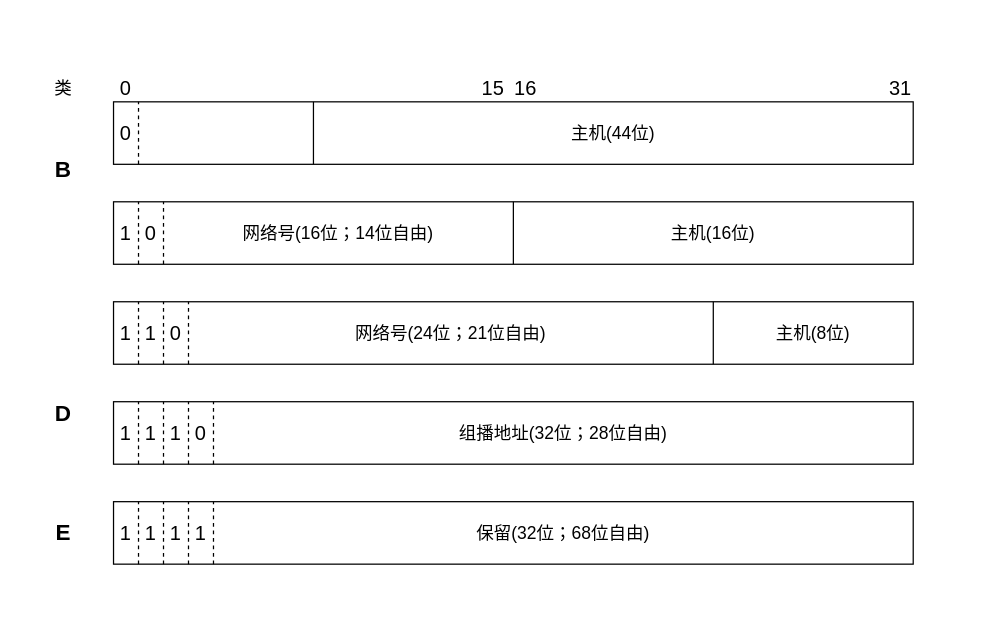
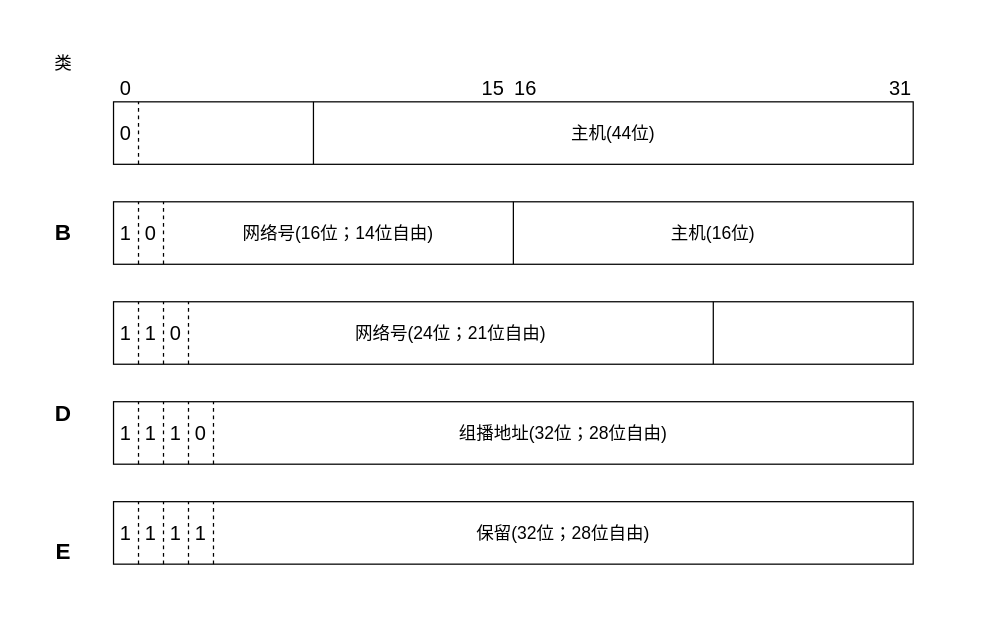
  <mxCell id="0" />
  <mxCell id="1" parent="0" />
  <mxCell id="2" value="" style="rounded=0;whiteSpace=wrap;html=1;strokeColor=none;" vertex="1" parent="1"><mxGeometry x="20" y="20" width="760" height="471" as="geometry" /></mxCell>
  <mxCell id="3" value="" style="group" vertex="1" connectable="0" parent="1"><mxGeometry x="90" y="81" width="640" height="50" as="geometry" /></mxCell>
  <mxCell id="4" value="" style="rounded=0;whiteSpace=wrap;html=1;" vertex="1" parent="3"><mxGeometry width="640" height="50" as="geometry" /></mxCell>
  <mxCell id="5" value="" style="endArrow=none;dashed=1;html=1;" edge="1" parent="3"><mxGeometry width="50" height="50" relative="1" as="geometry"><mxPoint x="20" y="50" as="sourcePoint" /><mxPoint x="20" as="targetPoint" /></mxGeometry></mxCell>
  <mxCell id="6" value="" style="endArrow=none;html=1;" edge="1" parent="3"><mxGeometry width="50" height="50" relative="1" as="geometry"><mxPoint x="160" y="50" as="sourcePoint" /><mxPoint x="160" as="targetPoint" /></mxGeometry></mxCell>
  <mxCell id="7" value="&lt;font style=&quot;font-size: 16px&quot;&gt;0&lt;/font&gt;" style="text;html=1;strokeColor=none;fillColor=none;align=center;verticalAlign=middle;whiteSpace=wrap;rounded=0;" vertex="1" parent="3"><mxGeometry y="15" width="20" height="20" as="geometry" /></mxCell>
  <mxCell id="8" value="&lt;font style=&quot;font-size: 14px&quot;&gt;主机(44位)&lt;br&gt;&lt;/font&gt;" style="text;html=1;strokeColor=none;fillColor=none;align=center;verticalAlign=middle;whiteSpace=wrap;rounded=0;" vertex="1" parent="3"><mxGeometry x="160" width="480" height="50" as="geometry" /></mxCell>
  <mxCell id="9" value="" style="group" vertex="1" connectable="0" parent="1"><mxGeometry x="90" y="161" width="640" height="50" as="geometry" /></mxCell>
  <mxCell id="10" value="" style="rounded=0;whiteSpace=wrap;html=1;" vertex="1" parent="9"><mxGeometry width="640" height="50" as="geometry" /></mxCell>
  <mxCell id="11" value="" style="endArrow=none;dashed=1;html=1;" edge="1" parent="9"><mxGeometry width="50" height="50" relative="1" as="geometry"><mxPoint x="20" y="50" as="sourcePoint" /><mxPoint x="20" as="targetPoint" /></mxGeometry></mxCell>
  <mxCell id="12" value="" style="endArrow=none;html=1;" edge="1" parent="9"><mxGeometry width="50" height="50" relative="1" as="geometry"><mxPoint x="320" y="50" as="sourcePoint" /><mxPoint x="320" as="targetPoint" /></mxGeometry></mxCell>
  <mxCell id="13" value="&lt;span style=&quot;font-size: 16px&quot;&gt;1&lt;/span&gt;" style="text;html=1;strokeColor=none;fillColor=none;align=center;verticalAlign=middle;whiteSpace=wrap;rounded=0;" vertex="1" parent="9"><mxGeometry y="15" width="20" height="20" as="geometry" /></mxCell>
  <mxCell id="14" value="&lt;font style=&quot;font-size: 14px&quot;&gt;网络号(16位；14位自由)&lt;/font&gt;" style="text;html=1;strokeColor=none;fillColor=none;align=center;verticalAlign=middle;whiteSpace=wrap;rounded=0;" vertex="1" parent="9"><mxGeometry x="40" width="280" height="50" as="geometry" /></mxCell>
  <mxCell id="15" value="&lt;font style=&quot;font-size: 14px&quot;&gt;主机(16位)&lt;br&gt;&lt;/font&gt;" style="text;html=1;strokeColor=none;fillColor=none;align=center;verticalAlign=middle;whiteSpace=wrap;rounded=0;" vertex="1" parent="9"><mxGeometry x="320" width="320" height="50" as="geometry" /></mxCell>
  <mxCell id="16" value="" style="endArrow=none;dashed=1;html=1;" edge="1" parent="9"><mxGeometry width="50" height="50" relative="1" as="geometry"><mxPoint x="40" y="50" as="sourcePoint" /><mxPoint x="40" as="targetPoint" /></mxGeometry></mxCell>
  <mxCell id="17" value="&lt;font style=&quot;font-size: 16px&quot;&gt;0&lt;/font&gt;" style="text;html=1;strokeColor=none;fillColor=none;align=center;verticalAlign=middle;whiteSpace=wrap;rounded=0;" vertex="1" parent="9"><mxGeometry x="20" y="15" width="20" height="20" as="geometry" /></mxCell>
  <mxCell id="18" value="" style="group" vertex="1" connectable="0" parent="1"><mxGeometry x="90" y="241" width="640" height="50" as="geometry" /></mxCell>
  <mxCell id="19" value="" style="rounded=0;whiteSpace=wrap;html=1;" vertex="1" parent="18"><mxGeometry width="640" height="50" as="geometry" /></mxCell>
  <mxCell id="20" value="" style="endArrow=none;dashed=1;html=1;" edge="1" parent="18"><mxGeometry width="50" height="50" relative="1" as="geometry"><mxPoint x="20" y="50" as="sourcePoint" /><mxPoint x="20" as="targetPoint" /></mxGeometry></mxCell>
  <mxCell id="21" value="" style="endArrow=none;html=1;" edge="1" parent="18"><mxGeometry width="50" height="50" relative="1" as="geometry"><mxPoint x="480" y="50" as="sourcePoint" /><mxPoint x="480" as="targetPoint" /></mxGeometry></mxCell>
  <mxCell id="22" value="&lt;span style=&quot;font-size: 16px&quot;&gt;1&lt;/span&gt;" style="text;html=1;strokeColor=none;fillColor=none;align=center;verticalAlign=middle;whiteSpace=wrap;rounded=0;" vertex="1" parent="18"><mxGeometry y="15" width="20" height="20" as="geometry" /></mxCell>
  <mxCell id="23" value="&lt;font style=&quot;font-size: 14px&quot;&gt;网络号(24位；21位自由)&lt;/font&gt;" style="text;html=1;strokeColor=none;fillColor=none;align=center;verticalAlign=middle;whiteSpace=wrap;rounded=0;" vertex="1" parent="18"><mxGeometry x="60" width="420" height="50" as="geometry" /></mxCell>
- <mxCell id="24" value="&lt;font style=&quot;font-size: 14px&quot;&gt;主机(8位)&lt;br&gt;&lt;/font&gt;" style="text;html=1;strokeColor=none;fillColor=none;align=center;verticalAlign=middle;whiteSpace=wrap;rounded=0;" vertex="1" parent="18"><mxGeometry x="480" width="160" height="50" as="geometry" /></mxCell>
  <mxCell id="25" value="" style="endArrow=none;dashed=1;html=1;" edge="1" parent="18"><mxGeometry width="50" height="50" relative="1" as="geometry"><mxPoint x="40" y="50" as="sourcePoint" /><mxPoint x="40" as="targetPoint" /></mxGeometry></mxCell>
  <mxCell id="26" value="&lt;font style=&quot;font-size: 16px&quot;&gt;0&lt;/font&gt;" style="text;html=1;strokeColor=none;fillColor=none;align=center;verticalAlign=middle;whiteSpace=wrap;rounded=0;" vertex="1" parent="18"><mxGeometry x="40" y="15" width="20" height="20" as="geometry" /></mxCell>
  <mxCell id="27" value="" style="endArrow=none;dashed=1;html=1;" edge="1" parent="18"><mxGeometry width="50" height="50" relative="1" as="geometry"><mxPoint x="60" y="50" as="sourcePoint" /><mxPoint x="60" as="targetPoint" /></mxGeometry></mxCell>
  <mxCell id="28" value="&lt;span style=&quot;font-size: 16px&quot;&gt;1&lt;/span&gt;" style="text;html=1;strokeColor=none;fillColor=none;align=center;verticalAlign=middle;whiteSpace=wrap;rounded=0;" vertex="1" parent="18"><mxGeometry x="20" y="15" width="20" height="20" as="geometry" /></mxCell>
  <mxCell id="29" value="" style="group" vertex="1" connectable="0" parent="1"><mxGeometry x="90" y="321" width="640" height="50" as="geometry" /></mxCell>
  <mxCell id="30" value="" style="rounded=0;whiteSpace=wrap;html=1;" vertex="1" parent="29"><mxGeometry width="640" height="50" as="geometry" /></mxCell>
  <mxCell id="31" value="" style="endArrow=none;dashed=1;html=1;" edge="1" parent="29"><mxGeometry width="50" height="50" relative="1" as="geometry"><mxPoint x="20" y="50" as="sourcePoint" /><mxPoint x="20" as="targetPoint" /></mxGeometry></mxCell>
  <mxCell id="32" value="&lt;span style=&quot;font-size: 16px&quot;&gt;1&lt;/span&gt;" style="text;html=1;strokeColor=none;fillColor=none;align=center;verticalAlign=middle;whiteSpace=wrap;rounded=0;" vertex="1" parent="29"><mxGeometry y="15" width="20" height="20" as="geometry" /></mxCell>
  <mxCell id="33" value="&lt;font style=&quot;font-size: 14px&quot;&gt;组播地址(32位；28位自由)&lt;br&gt;&lt;/font&gt;" style="text;html=1;strokeColor=none;fillColor=none;align=center;verticalAlign=middle;whiteSpace=wrap;rounded=0;" vertex="1" parent="29"><mxGeometry x="80" width="560" height="50" as="geometry" /></mxCell>
  <mxCell id="34" value="" style="endArrow=none;dashed=1;html=1;" edge="1" parent="29"><mxGeometry width="50" height="50" relative="1" as="geometry"><mxPoint x="40" y="50" as="sourcePoint" /><mxPoint x="40" as="targetPoint" /></mxGeometry></mxCell>
  <mxCell id="35" value="" style="endArrow=none;dashed=1;html=1;" edge="1" parent="29"><mxGeometry width="50" height="50" relative="1" as="geometry"><mxPoint x="60" y="50" as="sourcePoint" /><mxPoint x="60" as="targetPoint" /></mxGeometry></mxCell>
  <mxCell id="36" value="" style="endArrow=none;dashed=1;html=1;" edge="1" parent="29"><mxGeometry width="50" height="50" relative="1" as="geometry"><mxPoint x="80" y="50" as="sourcePoint" /><mxPoint x="80" as="targetPoint" /></mxGeometry></mxCell>
  <mxCell id="37" value="&lt;span style=&quot;font-size: 16px&quot;&gt;1&lt;/span&gt;" style="text;html=1;strokeColor=none;fillColor=none;align=center;verticalAlign=middle;whiteSpace=wrap;rounded=0;" vertex="1" parent="29"><mxGeometry x="20" y="15" width="20" height="20" as="geometry" /></mxCell>
  <mxCell id="38" value="&lt;span style=&quot;font-size: 16px&quot;&gt;1&lt;/span&gt;" style="text;html=1;strokeColor=none;fillColor=none;align=center;verticalAlign=middle;whiteSpace=wrap;rounded=0;" vertex="1" parent="29"><mxGeometry x="40" y="15" width="20" height="20" as="geometry" /></mxCell>
  <mxCell id="39" value="&lt;span style=&quot;font-size: 16px&quot;&gt;0&lt;/span&gt;" style="text;html=1;strokeColor=none;fillColor=none;align=center;verticalAlign=middle;whiteSpace=wrap;rounded=0;" vertex="1" parent="29"><mxGeometry x="60" y="15" width="20" height="20" as="geometry" /></mxCell>
  <mxCell id="40" value="" style="group" vertex="1" connectable="0" parent="1"><mxGeometry x="90" y="401" width="640" height="50" as="geometry" /></mxCell>
  <mxCell id="41" value="" style="rounded=0;whiteSpace=wrap;html=1;" vertex="1" parent="40"><mxGeometry width="640" height="50" as="geometry" /></mxCell>
  <mxCell id="42" value="" style="endArrow=none;dashed=1;html=1;" edge="1" parent="40"><mxGeometry width="50" height="50" relative="1" as="geometry"><mxPoint x="20" y="50" as="sourcePoint" /><mxPoint x="20" as="targetPoint" /></mxGeometry></mxCell>
  <mxCell id="43" value="&lt;span style=&quot;font-size: 16px&quot;&gt;1&lt;/span&gt;" style="text;html=1;strokeColor=none;fillColor=none;align=center;verticalAlign=middle;whiteSpace=wrap;rounded=0;" vertex="1" parent="40"><mxGeometry y="15" width="20" height="20" as="geometry" /></mxCell>
- <mxCell id="44" value="&lt;font style=&quot;font-size: 14px&quot;&gt;保留(32位；68位自由)&lt;br&gt;&lt;/font&gt;" style="text;html=1;strokeColor=none;fillColor=none;align=center;verticalAlign=middle;whiteSpace=wrap;rounded=0;" vertex="1" parent="40"><mxGeometry x="80" width="560" height="50" as="geometry" /></mxCell>
+ <mxCell id="44" value="&lt;font style=&quot;font-size: 14px&quot;&gt;保留(32位；28位自由)&lt;br&gt;&lt;/font&gt;" style="text;html=1;strokeColor=none;fillColor=none;align=center;verticalAlign=middle;whiteSpace=wrap;rounded=0;" vertex="1" parent="40"><mxGeometry x="80" width="560" height="50" as="geometry" /></mxCell>
  <mxCell id="45" value="" style="endArrow=none;dashed=1;html=1;" edge="1" parent="40"><mxGeometry width="50" height="50" relative="1" as="geometry"><mxPoint x="40" y="50" as="sourcePoint" /><mxPoint x="40" as="targetPoint" /></mxGeometry></mxCell>
  <mxCell id="46" value="" style="endArrow=none;dashed=1;html=1;" edge="1" parent="40"><mxGeometry width="50" height="50" relative="1" as="geometry"><mxPoint x="60" y="50" as="sourcePoint" /><mxPoint x="60" as="targetPoint" /></mxGeometry></mxCell>
  <mxCell id="47" value="" style="endArrow=none;dashed=1;html=1;" edge="1" parent="40"><mxGeometry width="50" height="50" relative="1" as="geometry"><mxPoint x="80" y="50" as="sourcePoint" /><mxPoint x="80" as="targetPoint" /></mxGeometry></mxCell>
  <mxCell id="48" value="&lt;span style=&quot;font-size: 16px&quot;&gt;1&lt;/span&gt;" style="text;html=1;strokeColor=none;fillColor=none;align=center;verticalAlign=middle;whiteSpace=wrap;rounded=0;" vertex="1" parent="40"><mxGeometry x="20" y="15" width="20" height="20" as="geometry" /></mxCell>
  <mxCell id="49" value="&lt;span style=&quot;font-size: 16px&quot;&gt;1&lt;/span&gt;" style="text;html=1;strokeColor=none;fillColor=none;align=center;verticalAlign=middle;whiteSpace=wrap;rounded=0;" vertex="1" parent="40"><mxGeometry x="40" y="15" width="20" height="20" as="geometry" /></mxCell>
  <mxCell id="50" value="&lt;span style=&quot;font-size: 16px&quot;&gt;1&lt;/span&gt;" style="text;html=1;strokeColor=none;fillColor=none;align=center;verticalAlign=middle;whiteSpace=wrap;rounded=0;" vertex="1" parent="40"><mxGeometry x="60" y="15" width="20" height="20" as="geometry" /></mxCell>
- <mxCell id="51" value="&lt;span style=&quot;font-size: 18px&quot;&gt;&lt;b&gt;B&lt;/b&gt;&lt;/span&gt;" style="text;html=1;strokeColor=none;fillColor=none;align=center;verticalAlign=middle;whiteSpace=wrap;rounded=0;" vertex="1" parent="1"><mxGeometry x="30" y="126" width="40" height="20" as="geometry" /></mxCell>
+ <mxCell id="51" value="&lt;span style=&quot;font-size: 18px&quot;&gt;&lt;b&gt;B&lt;/b&gt;&lt;/span&gt;" style="text;html=1;strokeColor=none;fillColor=none;align=center;verticalAlign=middle;whiteSpace=wrap;rounded=0;" vertex="1" parent="1"><mxGeometry x="30" y="176" width="40" height="20" as="geometry" /></mxCell>
  <mxCell id="52" value="&lt;span style=&quot;font-size: 18px&quot;&gt;&lt;b&gt;D&lt;/b&gt;&lt;/span&gt;" style="text;html=1;strokeColor=none;fillColor=none;align=center;verticalAlign=middle;whiteSpace=wrap;rounded=0;" vertex="1" parent="1"><mxGeometry x="30" y="321" width="40" height="20" as="geometry" /></mxCell>
- <mxCell id="53" value="&lt;span style=&quot;font-size: 18px&quot;&gt;&lt;b&gt;E&lt;/b&gt;&lt;/span&gt;" style="text;html=1;strokeColor=none;fillColor=none;align=center;verticalAlign=middle;whiteSpace=wrap;rounded=0;" vertex="1" parent="1"><mxGeometry x="30" y="416" width="40" height="20" as="geometry" /></mxCell>
+ <mxCell id="53" value="&lt;span style=&quot;font-size: 18px&quot;&gt;&lt;b&gt;E&lt;/b&gt;&lt;/span&gt;" style="text;html=1;strokeColor=none;fillColor=none;align=center;verticalAlign=middle;whiteSpace=wrap;rounded=0;" vertex="1" parent="1"><mxGeometry x="30" y="431" width="40" height="20" as="geometry" /></mxCell>
  <mxCell id="54" value="&lt;font style=&quot;font-size: 16px&quot;&gt;0&lt;/font&gt;" style="text;html=1;strokeColor=none;fillColor=none;align=center;verticalAlign=middle;whiteSpace=wrap;rounded=0;" vertex="1" parent="1"><mxGeometry x="80" y="60" width="40" height="20" as="geometry" /></mxCell>
  <mxCell id="55" value="&lt;span style=&quot;font-size: 16px&quot;&gt;31&lt;/span&gt;" style="text;html=1;strokeColor=none;fillColor=none;align=center;verticalAlign=middle;whiteSpace=wrap;rounded=0;" vertex="1" parent="1"><mxGeometry x="700" y="60" width="40" height="20" as="geometry" /></mxCell>
- <mxCell id="56" value="&lt;font style=&quot;font-size: 14px&quot;&gt;类&lt;/font&gt;" style="text;html=1;strokeColor=none;fillColor=none;align=center;verticalAlign=middle;whiteSpace=wrap;rounded=0;" vertex="1" parent="1"><mxGeometry x="30" y="60" width="40" height="20" as="geometry" /></mxCell>
+ <mxCell id="56" value="&lt;font style=&quot;font-size: 14px&quot;&gt;类&lt;/font&gt;" style="text;html=1;strokeColor=none;fillColor=none;align=center;verticalAlign=middle;whiteSpace=wrap;rounded=0;" vertex="1" parent="1"><mxGeometry x="30" y="40" width="40" height="20" as="geometry" /></mxCell>
  <mxCell id="57" value="&lt;span style=&quot;font-size: 16px&quot;&gt;15&lt;/span&gt;" style="text;html=1;strokeColor=none;fillColor=none;align=center;verticalAlign=middle;whiteSpace=wrap;rounded=0;" vertex="1" parent="1"><mxGeometry x="374" y="60" width="40" height="20" as="geometry" /></mxCell>
  <mxCell id="58" value="&lt;span style=&quot;font-size: 16px&quot;&gt;16&lt;/span&gt;" style="text;html=1;strokeColor=none;fillColor=none;align=center;verticalAlign=middle;whiteSpace=wrap;rounded=0;" vertex="1" parent="1"><mxGeometry x="400" y="60" width="40" height="20" as="geometry" /></mxCell>
